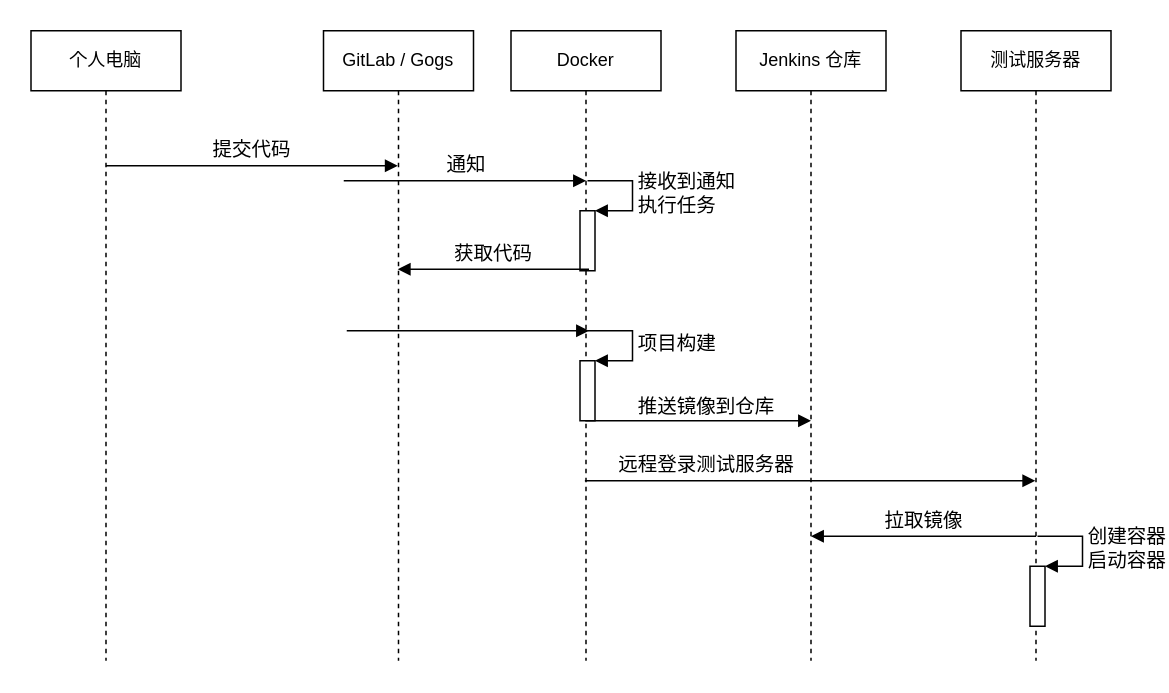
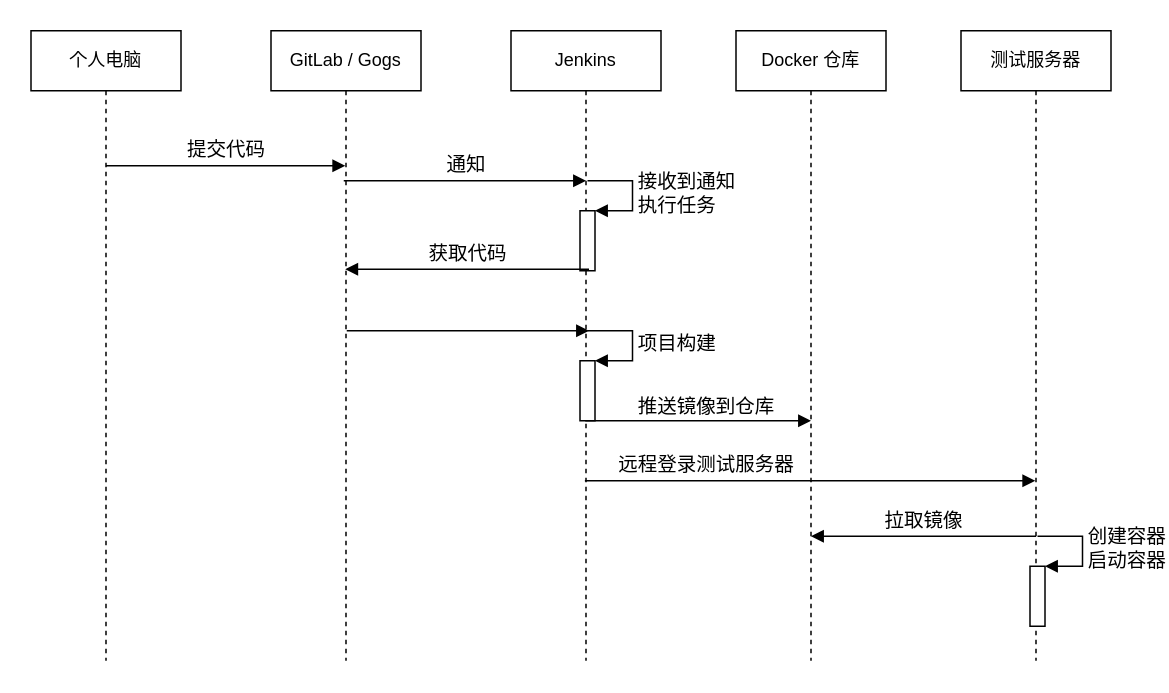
  <mxCell id="0" />
  <mxCell id="1" parent="0" />
  <mxCell id="2" value="个人电脑" style="shape=umlLifeline;perimeter=lifelinePerimeter;whiteSpace=wrap;html=1;container=1;collapsible=0;recursiveResize=0;outlineConnect=0;" vertex="1" parent="1"><mxGeometry x="20" y="20" width="100" height="420" as="geometry" /></mxCell>
- <mxCell id="3" value="GitLab / Gogs" style="shape=umlLifeline;perimeter=lifelinePerimeter;whiteSpace=wrap;html=1;container=1;collapsible=0;recursiveResize=0;outlineConnect=0;" vertex="1" parent="1"><mxGeometry x="215" y="20" width="100" height="420" as="geometry" /></mxCell>
- <mxCell id="4" value="Docker" style="shape=umlLifeline;perimeter=lifelinePerimeter;whiteSpace=wrap;html=1;container=1;collapsible=0;recursiveResize=0;outlineConnect=0;" vertex="1" parent="1"><mxGeometry x="340" y="20" width="100" height="420" as="geometry" /></mxCell>
+ <mxCell id="3" value="GitLab / Gogs" style="shape=umlLifeline;perimeter=lifelinePerimeter;whiteSpace=wrap;html=1;container=1;collapsible=0;recursiveResize=0;outlineConnect=0;" vertex="1" parent="1"><mxGeometry x="180" y="20" width="100" height="420" as="geometry" /></mxCell>
+ <mxCell id="4" value="Jenkins" style="shape=umlLifeline;perimeter=lifelinePerimeter;whiteSpace=wrap;html=1;container=1;collapsible=0;recursiveResize=0;outlineConnect=0;" vertex="1" parent="1"><mxGeometry x="340" y="20" width="100" height="420" as="geometry" /></mxCell>
  <mxCell id="5" value="" style="html=1;points=[];perimeter=orthogonalPerimeter;fontSize=13;" vertex="1" parent="4"><mxGeometry x="46" y="120" width="10" height="40" as="geometry" /></mxCell>
  <mxCell id="6" value="接收到通知&lt;br&gt;执行任务" style="edgeStyle=orthogonalEdgeStyle;html=1;align=left;spacingLeft=2;endArrow=block;rounded=0;entryX=1;entryY=0;fontSize=13;" edge="1" target="5" parent="4"><mxGeometry relative="1" as="geometry"><mxPoint x="51" y="100" as="sourcePoint" /><Array as="points"><mxPoint x="81" y="100" /></Array></mxGeometry></mxCell>
  <mxCell id="7" value="通知" style="html=1;verticalAlign=bottom;endArrow=block;rounded=0;fontSize=13;" edge="1" parent="4"><mxGeometry width="80" relative="1" as="geometry"><mxPoint x="-111.5" y="100" as="sourcePoint" /><mxPoint x="50" y="100" as="targetPoint" /></mxGeometry></mxCell>
  <mxCell id="8" value="" style="html=1;verticalAlign=bottom;endArrow=block;rounded=0;fontSize=13;" edge="1" parent="4"><mxGeometry width="80" relative="1" as="geometry"><mxPoint x="-109.5" y="200" as="sourcePoint" /><mxPoint x="52" y="200" as="targetPoint" /></mxGeometry></mxCell>
  <mxCell id="9" value="" style="html=1;points=[];perimeter=orthogonalPerimeter;fontSize=13;" vertex="1" parent="4"><mxGeometry x="46" y="220" width="10" height="40" as="geometry" /></mxCell>
  <mxCell id="10" value="项目构建" style="edgeStyle=orthogonalEdgeStyle;html=1;align=left;spacingLeft=2;endArrow=block;rounded=0;entryX=1;entryY=0;fontSize=13;" edge="1" target="9" parent="4"><mxGeometry relative="1" as="geometry"><mxPoint x="51" y="200" as="sourcePoint" /><Array as="points"><mxPoint x="81" y="200" /></Array></mxGeometry></mxCell>
- <mxCell id="11" value="Jenkins&amp;nbsp;仓库" style="shape=umlLifeline;perimeter=lifelinePerimeter;whiteSpace=wrap;html=1;container=1;collapsible=0;recursiveResize=0;outlineConnect=0;" vertex="1" parent="1"><mxGeometry x="490" y="20" width="100" height="420" as="geometry" /></mxCell>
+ <mxCell id="11" value="Docker&amp;nbsp;仓库" style="shape=umlLifeline;perimeter=lifelinePerimeter;whiteSpace=wrap;html=1;container=1;collapsible=0;recursiveResize=0;outlineConnect=0;" vertex="1" parent="1"><mxGeometry x="490" y="20" width="100" height="420" as="geometry" /></mxCell>
  <mxCell id="12" value="" style="html=1;verticalAlign=bottom;endArrow=block;rounded=0;fontSize=13;" edge="1" parent="11"><mxGeometry width="80" relative="1" as="geometry"><mxPoint x="-100.5" y="260" as="sourcePoint" /><mxPoint x="50" y="260" as="targetPoint" /></mxGeometry></mxCell>
  <mxCell id="13" value="远程登录测试服务器" style="html=1;verticalAlign=bottom;endArrow=block;rounded=0;fontSize=13;" edge="1" parent="11" target="14"><mxGeometry x="-0.462" width="80" relative="1" as="geometry"><mxPoint x="-100.75" y="300" as="sourcePoint" /><mxPoint x="60.75" y="300" as="targetPoint" /><mxPoint as="offset" /></mxGeometry></mxCell>
  <mxCell id="14" value="测试服务器" style="shape=umlLifeline;perimeter=lifelinePerimeter;whiteSpace=wrap;html=1;container=1;collapsible=0;recursiveResize=0;outlineConnect=0;" vertex="1" parent="1"><mxGeometry x="640" y="20" width="100" height="420" as="geometry" /></mxCell>
  <mxCell id="15" value="拉取镜像" style="html=1;verticalAlign=bottom;endArrow=block;rounded=0;fontSize=13;" edge="1" parent="14"><mxGeometry width="80" relative="1" as="geometry"><mxPoint x="50" y="337" as="sourcePoint" /><mxPoint x="-100" y="337" as="targetPoint" /></mxGeometry></mxCell>
  <mxCell id="16" value="" style="html=1;points=[];perimeter=orthogonalPerimeter;fontSize=13;" vertex="1" parent="14"><mxGeometry x="46" y="357" width="10" height="40" as="geometry" /></mxCell>
  <mxCell id="17" value="创建容器&lt;br&gt;启动容器" style="edgeStyle=orthogonalEdgeStyle;html=1;align=left;spacingLeft=2;endArrow=block;rounded=0;entryX=1;entryY=0;fontSize=13;" edge="1" target="16" parent="14"><mxGeometry relative="1" as="geometry"><mxPoint x="51" y="337" as="sourcePoint" /><Array as="points"><mxPoint x="81" y="337" /></Array></mxGeometry></mxCell>
  <mxCell id="18" value="获取代码" style="html=1;verticalAlign=bottom;endArrow=block;rounded=0;fontSize=13;exitX=0.6;exitY=0.975;exitDx=0;exitDy=0;exitPerimeter=0;" edge="1" parent="1" source="5" target="3"><mxGeometry width="80" relative="1" as="geometry"><mxPoint x="340" y="180" as="sourcePoint" /><mxPoint x="260" y="180" as="targetPoint" /></mxGeometry></mxCell>
  <mxCell id="19" value="提交代码" style="html=1;verticalAlign=bottom;endArrow=block;rounded=0;fontSize=13;" edge="1" parent="1" target="3"><mxGeometry width="80" relative="1" as="geometry"><mxPoint x="70" y="110" as="sourcePoint" /><mxPoint x="150" y="110" as="targetPoint" /></mxGeometry></mxCell>
  <mxCell id="20" value="推送镜像到仓库" style="text;html=1;align=center;verticalAlign=middle;resizable=0;points=[];autosize=1;strokeColor=none;fillColor=none;fontSize=13;" vertex="1" parent="1"><mxGeometry x="415" y="260" width="110" height="20" as="geometry" /></mxCell>
